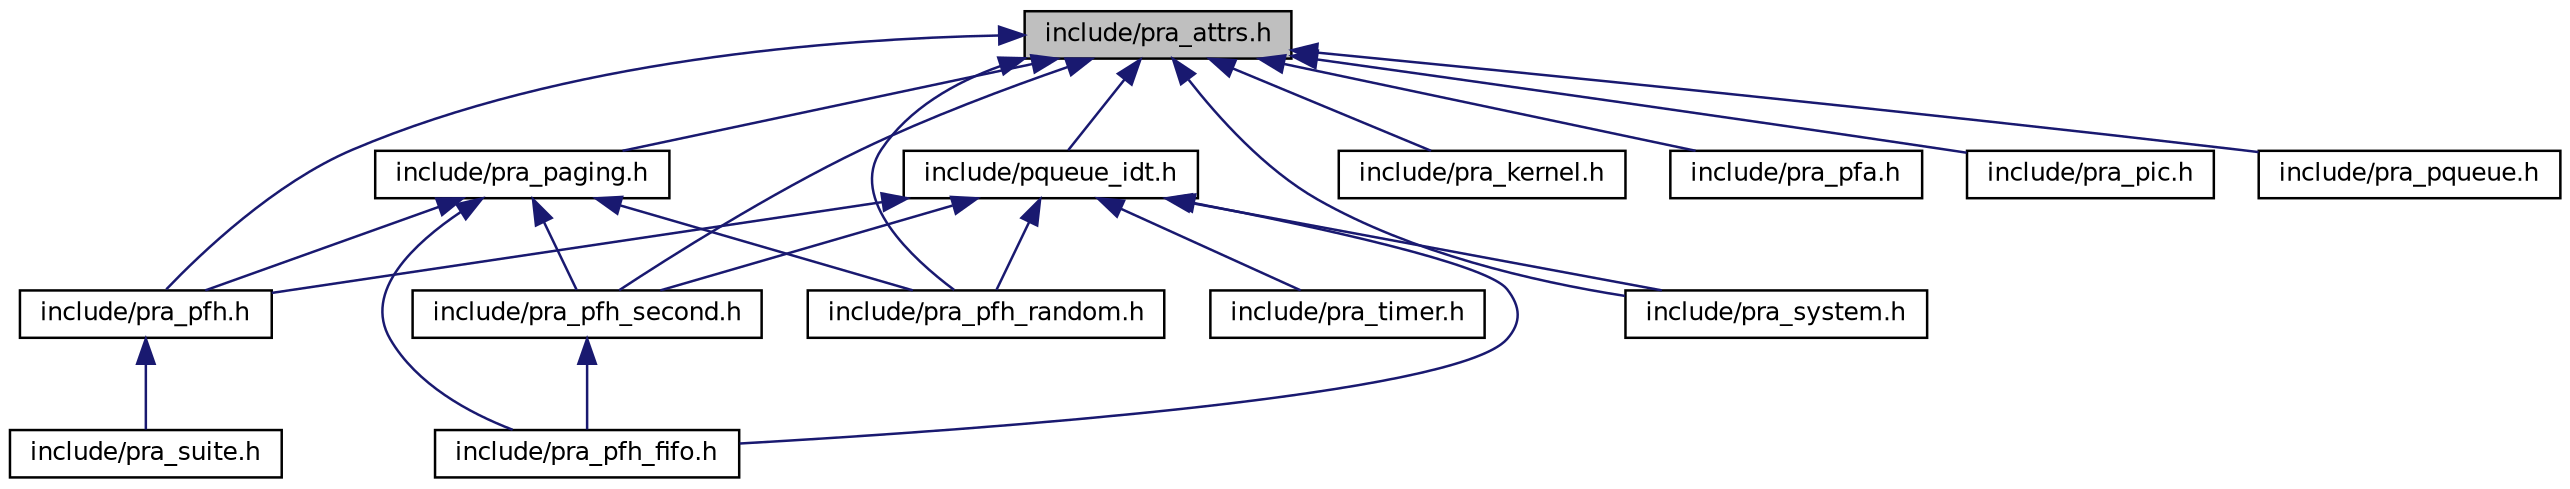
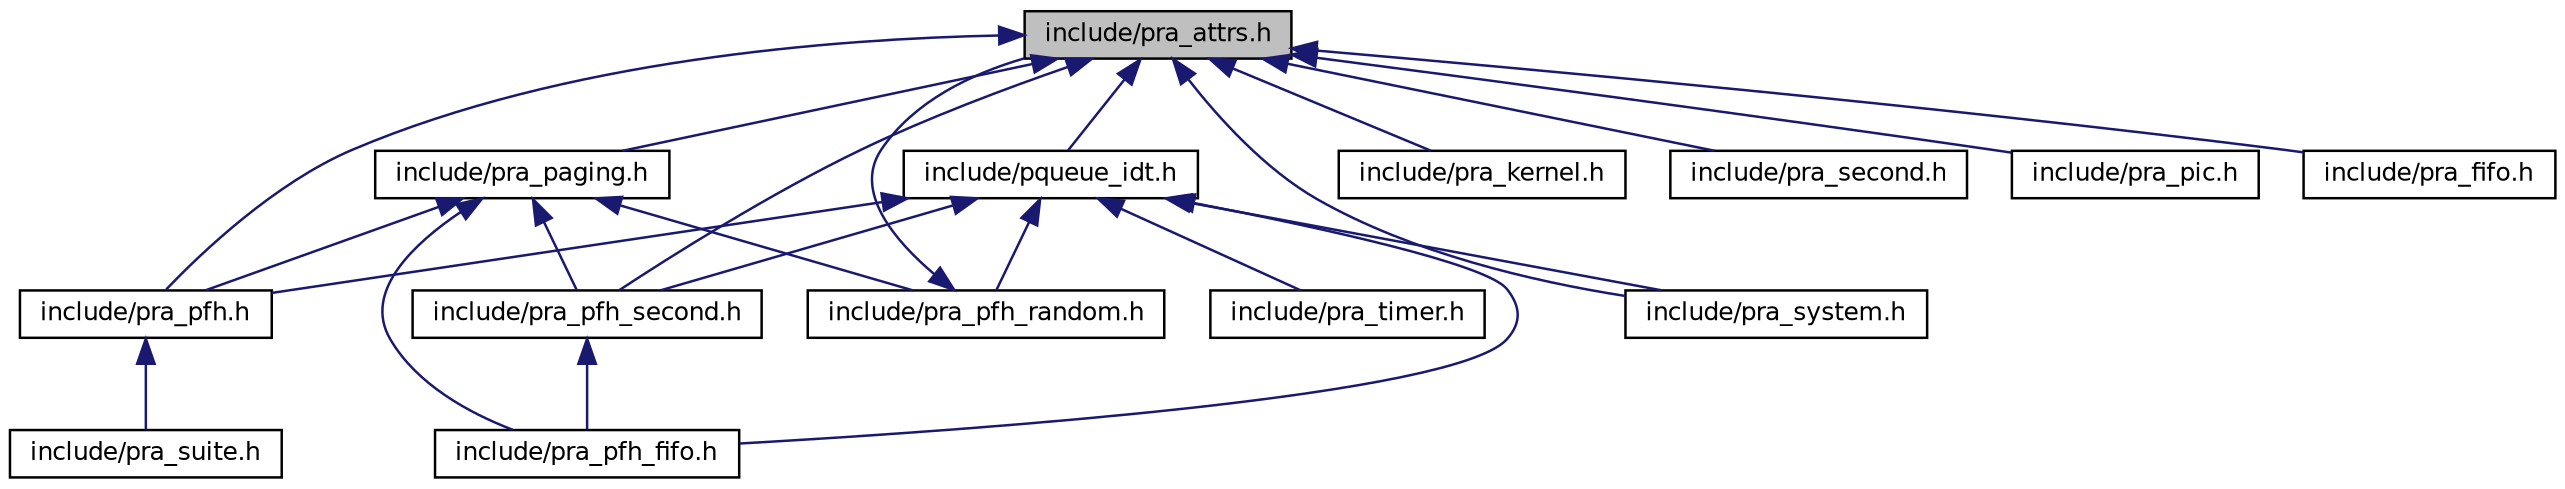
  digraph {
    node [color=black fontname=Helvetica fontsize=10 shape=record]
    edge [color=midnightblue dir=back fontname=Helvetica fontsize=10 labelfontname=Helvetica labelfontsize=10 style=solid]
    n1 [fillcolor=grey75 fontcolor=black height=0.2 label="include/pra_attrs.h" style=filled width=0.4]
    n2 [height=0.2 label="include/pqueue_idt.h" width=0.4]
    n3 [height=0.2 label="include/pra_pfh.h" width=0.4]
    n4 [height=0.2 label="include/pra_pfh_random.h" width=0.4]
    n5 [height=0.2 label="include/pra_pfh_second.h" width=0.4]
    n6 [height=0.2 label="include/pra_system.h" width=0.4]
    n7 [height=0.2 label="include/pra_kernel.h" width=0.4]
    n8 [height=0.2 label="include/pra_paging.h" width=0.4]
-   n9 [height=0.2 label="include/pra_pfa.h" width=0.4]
+   n9 [height=0.2 label="include/pra_second.h" width=0.4]
    n10 [height=0.2 label="include/pra_pic.h" width=0.4]
-   n11 [height=0.2 label="include/pra_pqueue.h" width=0.4]
+   n11 [height=0.2 label="include/pra_fifo.h" width=0.4]
    n12 [height=0.2 label="include/pra_pfh_fifo.h" width=0.4]
    n13 [height=0.2 label="include/pra_timer.h" width=0.4]
    n14 [height=0.2 label="include/pra_suite.h" width=0.4]
    n1 -> n2
    n1 -> n3
-   n1 -> n4
+   n4 -> n1
    n1 -> n5
    n1 -> n6
    n1 -> n7
    n1 -> n8
    n1 -> n9
    n1 -> n10
    n1 -> n11
    n2 -> n3
    n2 -> n4
    n2 -> n5
    n2 -> n6
    n2 -> n12
    n2 -> n13
    n3 -> n14
    n5 -> n12
    n8 -> n3
    n8 -> n4
    n8 -> n5
    n8 -> n12
  }
